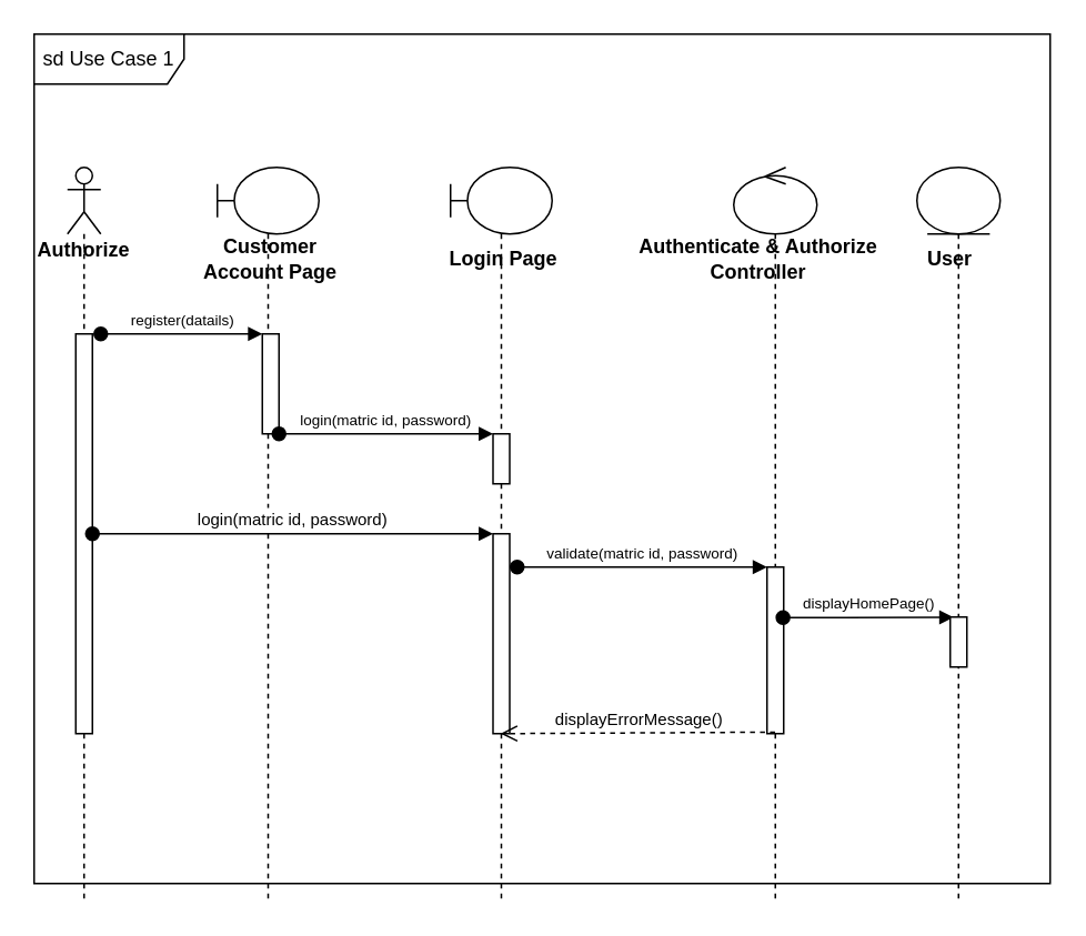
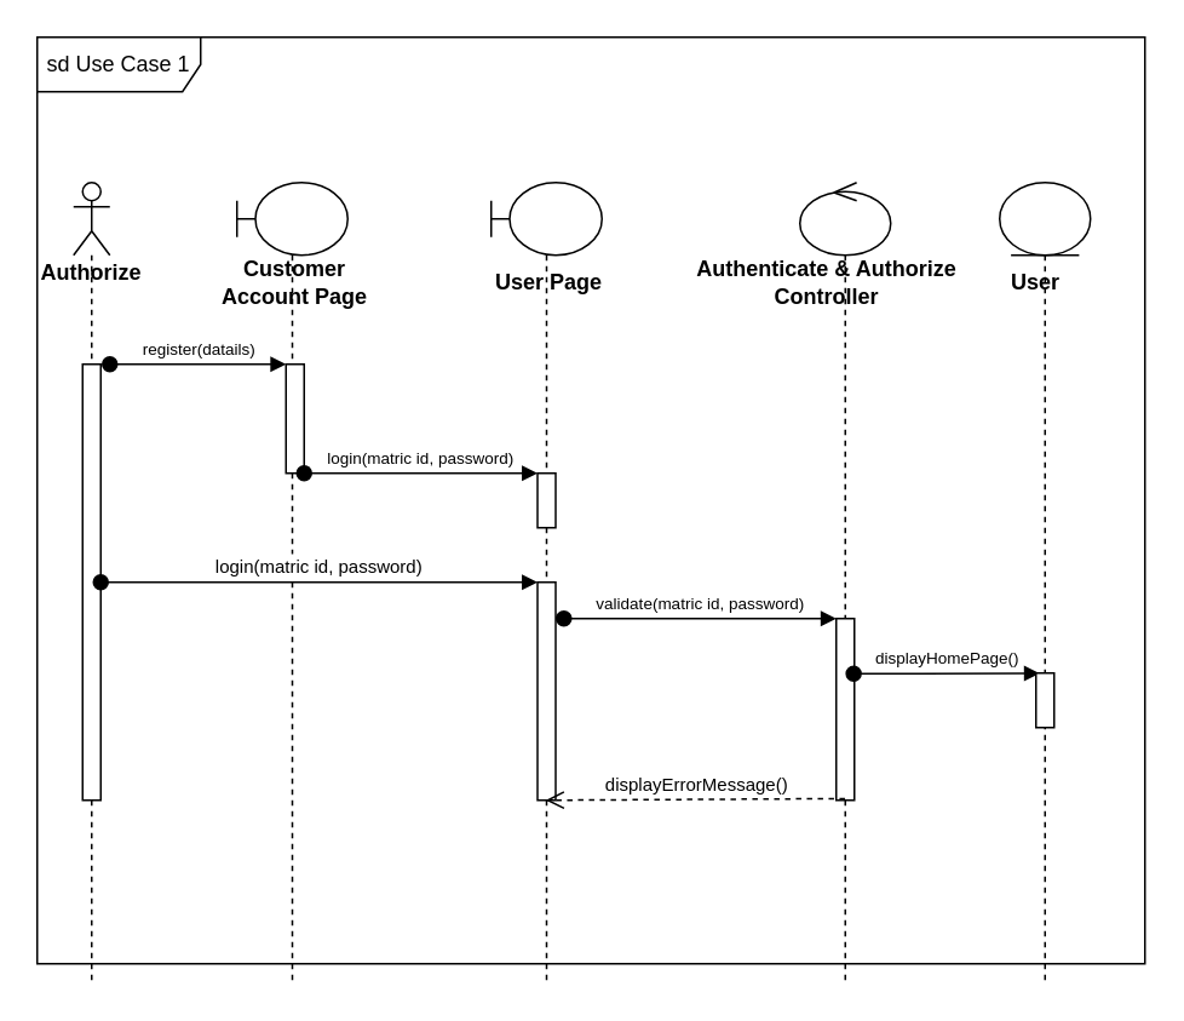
  <mxCell id="0" />
  <mxCell id="1" parent="0" />
  <mxCell id="2" value="sd Use Case 1" style="shape=umlFrame;whiteSpace=wrap;html=1;width=90;height=30;" parent="1" vertex="1"><mxGeometry x="20" y="20" width="610" height="510" as="geometry" /></mxCell>
  <mxCell id="3" value="&lt;b&gt;Authorize&lt;/b&gt;" style="shape=umlLifeline;participant=umlActor;perimeter=lifelinePerimeter;whiteSpace=wrap;html=1;container=1;collapsible=0;recursiveResize=0;verticalAlign=top;spacingTop=36;outlineConnect=0;" parent="1" vertex="1"><mxGeometry x="40" y="100" width="20" height="440" as="geometry" /></mxCell>
  <mxCell id="4" value="" style="html=1;points=[];perimeter=orthogonalPerimeter;" parent="3" vertex="1"><mxGeometry x="5" y="100" width="10" height="240" as="geometry" /></mxCell>
  <mxCell id="5" value="" style="shape=umlLifeline;participant=umlBoundary;perimeter=lifelinePerimeter;whiteSpace=wrap;html=1;container=1;collapsible=0;recursiveResize=0;verticalAlign=top;spacingTop=36;outlineConnect=0;" parent="1" vertex="1"><mxGeometry x="130" y="100" width="61" height="440" as="geometry" /></mxCell>
  <mxCell id="6" value="&lt;b&gt;Customer Account Page&lt;/b&gt;" style="text;html=1;strokeColor=none;fillColor=none;align=center;verticalAlign=middle;whiteSpace=wrap;rounded=0;" parent="5" vertex="1"><mxGeometry x="-11" y="40" width="86" height="30" as="geometry" /></mxCell>
  <mxCell id="7" value="" style="html=1;points=[];perimeter=orthogonalPerimeter;" parent="5" vertex="1"><mxGeometry x="27" y="100" width="10" height="60" as="geometry" /></mxCell>
  <mxCell id="8" value="" style="shape=umlLifeline;participant=umlBoundary;perimeter=lifelinePerimeter;whiteSpace=wrap;html=1;container=1;collapsible=0;recursiveResize=0;verticalAlign=top;spacingTop=36;outlineConnect=0;" parent="1" vertex="1"><mxGeometry x="270" y="100" width="61" height="440" as="geometry" /></mxCell>
- <mxCell id="9" value="&lt;b&gt;Login Page&lt;/b&gt;" style="text;html=1;strokeColor=none;fillColor=none;align=center;verticalAlign=middle;whiteSpace=wrap;rounded=0;" parent="8" vertex="1"><mxGeometry x="-11" y="40" width="86" height="30" as="geometry" /></mxCell>
+ <mxCell id="9" value="&lt;b&gt;User Page&lt;/b&gt;" style="text;html=1;strokeColor=none;fillColor=none;align=center;verticalAlign=middle;whiteSpace=wrap;rounded=0;" parent="8" vertex="1"><mxGeometry x="-11" y="40" width="86" height="30" as="geometry" /></mxCell>
  <mxCell id="10" value="" style="html=1;points=[];perimeter=orthogonalPerimeter;" parent="8" vertex="1"><mxGeometry x="25.5" y="160" width="10" height="30" as="geometry" /></mxCell>
  <mxCell id="11" value="" style="html=1;points=[];perimeter=orthogonalPerimeter;" parent="8" vertex="1"><mxGeometry x="25.5" y="220" width="10" height="120" as="geometry" /></mxCell>
  <mxCell id="12" value="" style="shape=umlLifeline;participant=umlControl;perimeter=lifelinePerimeter;whiteSpace=wrap;html=1;container=1;collapsible=0;recursiveResize=0;verticalAlign=top;spacingTop=36;outlineConnect=0;" parent="1" vertex="1"><mxGeometry x="440" y="100" width="50" height="440" as="geometry" /></mxCell>
  <mxCell id="13" value="" style="html=1;points=[];perimeter=orthogonalPerimeter;" parent="12" vertex="1"><mxGeometry x="20" y="240" width="10" height="100" as="geometry" /></mxCell>
  <mxCell id="14" value="&lt;b&gt;Authenticate &amp;amp; Authorize Controller&lt;/b&gt;" style="text;html=1;strokeColor=none;fillColor=none;align=center;verticalAlign=middle;whiteSpace=wrap;rounded=0;" parent="1" vertex="1"><mxGeometry x="380" y="140" width="150" height="30" as="geometry" /></mxCell>
  <mxCell id="15" value="&lt;font style=&quot;font-size: 9px;&quot;&gt;register(datails)&lt;/font&gt;" style="html=1;verticalAlign=bottom;startArrow=oval;endArrow=block;startSize=8;" parent="1" target="7" edge="1"><mxGeometry x="0.01" relative="1" as="geometry"><mxPoint x="60" y="200" as="sourcePoint" /><mxPoint as="offset" /></mxGeometry></mxCell>
  <mxCell id="16" value="&lt;font style=&quot;font-size: 9px;&quot;&gt;login(matric id, password)&lt;/font&gt;" style="html=1;verticalAlign=bottom;startArrow=oval;endArrow=block;startSize=8;" parent="1" source="7" target="10" edge="1"><mxGeometry x="-0.004" relative="1" as="geometry"><mxPoint x="240" y="240" as="sourcePoint" /><mxPoint as="offset" /></mxGeometry></mxCell>
  <mxCell id="17" value="&lt;font style=&quot;font-size: 10px;&quot;&gt;login(matric id, password)&lt;/font&gt;" style="html=1;verticalAlign=bottom;startArrow=oval;endArrow=block;startSize=8;" parent="1" source="4" target="11" edge="1"><mxGeometry relative="1" as="geometry"><mxPoint x="235.5" y="300" as="sourcePoint" /></mxGeometry></mxCell>
  <mxCell id="18" value="&lt;font style=&quot;font-size: 9px;&quot;&gt;validate(matric id, password)&lt;/font&gt;" style="html=1;verticalAlign=bottom;startArrow=oval;endArrow=block;startSize=8;" parent="1" target="13" edge="1"><mxGeometry relative="1" as="geometry"><mxPoint x="310" y="340" as="sourcePoint" /></mxGeometry></mxCell>
  <mxCell id="19" value="&lt;font style=&quot;font-size: 9px;&quot;&gt;displayHomePage()&lt;/font&gt;" style="html=1;verticalAlign=bottom;startArrow=oval;endArrow=block;startSize=8;exitX=0.96;exitY=0.304;exitDx=0;exitDy=0;exitPerimeter=0;entryX=0.2;entryY=0.005;entryDx=0;entryDy=0;entryPerimeter=0;" parent="1" source="13" target="23" edge="1"><mxGeometry relative="1" as="geometry"><mxPoint x="517" y="340" as="sourcePoint" /><mxPoint x="575.5" y="368.3" as="targetPoint" /></mxGeometry></mxCell>
  <mxCell id="20" value="&lt;font style=&quot;font-size: 10px;&quot;&gt;displayErrorMessage()&lt;/font&gt;" style="html=1;verticalAlign=bottom;endArrow=open;dashed=1;endSize=8;exitX=0.48;exitY=0.991;exitDx=0;exitDy=0;exitPerimeter=0;entryX=0.45;entryY=1;entryDx=0;entryDy=0;entryPerimeter=0;" parent="1" source="13" target="11" edge="1"><mxGeometry relative="1" as="geometry"><mxPoint x="390" y="420" as="sourcePoint" /><mxPoint x="310" y="420" as="targetPoint" /></mxGeometry></mxCell>
  <mxCell id="21" value="&lt;div style=&quot;text-align: start;&quot;&gt;&lt;span style=&quot;background-color: initial; font-size: 0px;&quot;&gt;&lt;font face=&quot;monospace&quot; color=&quot;rgba(0, 0, 0, 0)&quot;&gt;us&lt;/font&gt;&lt;/span&gt;&lt;/div&gt;" style="shape=umlLifeline;participant=umlEntity;perimeter=lifelinePerimeter;whiteSpace=wrap;html=1;container=1;collapsible=0;recursiveResize=0;verticalAlign=top;spacingTop=36;outlineConnect=0;" vertex="1" parent="1"><mxGeometry x="550" y="100" width="50" height="440" as="geometry" /></mxCell>
  <mxCell id="22" value="&lt;b&gt;&lt;font style=&quot;font-size: 12px;&quot;&gt;User&lt;/font&gt;&lt;/b&gt;" style="text;html=1;strokeColor=none;fillColor=none;align=center;verticalAlign=middle;whiteSpace=wrap;rounded=0;" vertex="1" parent="21"><mxGeometry x="-10" y="40" width="60" height="30" as="geometry" /></mxCell>
  <mxCell id="23" value="" style="html=1;points=[];perimeter=orthogonalPerimeter;fontSize=12;" vertex="1" parent="21"><mxGeometry x="20" y="270" width="10" height="30" as="geometry" /></mxCell>
